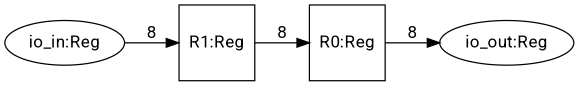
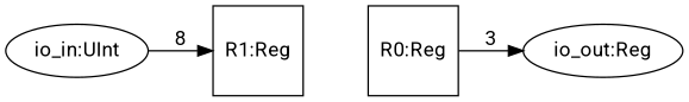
  digraph {
    fontname=Roboto
    rankdir=LR
    node [fontname=Roboto]
    edge [fontname=Roboto]
    n1 [label="io_out:Reg"]
    n2 [label="R0:Reg" shape=square]
    n3 [label="R1:Reg" shape=square]
-   n4 [label="io_in:Reg"]
-   n2 -> n1 [label=8]
-   n3 -> n2 [label=8]
+   n4 [label="io_in:UInt"]
+   n2 -> n1 [label=3]
    n4 -> n3 [label=8]
  }
